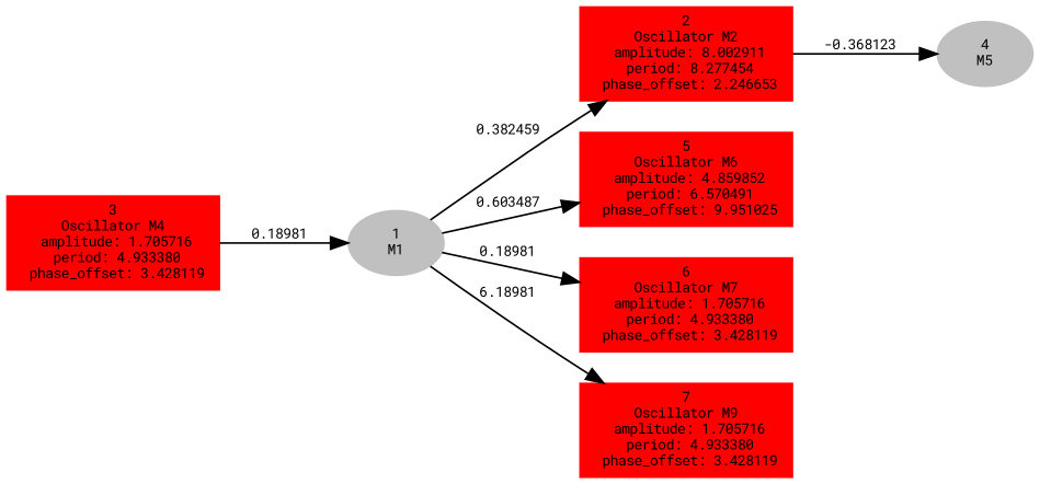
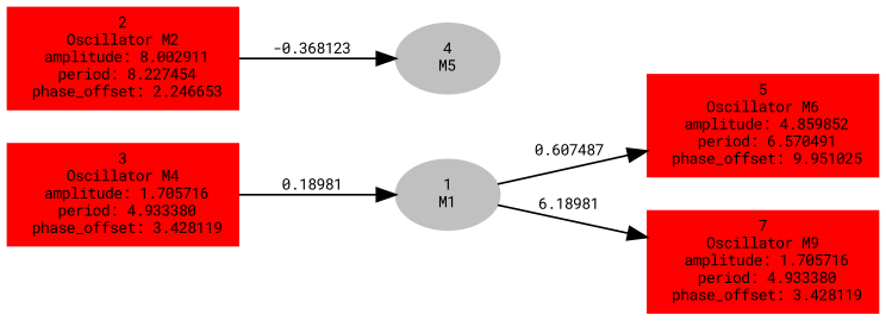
  digraph {
    fontname="Roboto Mono"
    forcelabels=true
    rankdir=LR
    node [color=red fontname="Roboto Mono" fontsize=8 style=filled shape=box]
    edge [fontname="Roboto Mono" fontsize=8]
    n1 [color=grey label=<1<BR/>M1> shape=""]
-   n2 [label=<2<BR />Oscillator M2<BR /> amplitude: 8.002911<BR /> period: 8.277454<BR /> phase_offset: 2.246653>]
+   n2 [label=<2<BR />Oscillator M2<BR /> amplitude: 8.002911<BR /> period: 8.227454<BR /> phase_offset: 2.246653>]
    n3 [label=<5<BR />Oscillator M6<BR /> amplitude: 4.859852<BR /> period: 6.570491<BR /> phase_offset: 9.951025>]
-   n4 [label=<6<BR />Oscillator M7<BR /> amplitude: 1.705716<BR /> period: 4.933380<BR /> phase_offset: 3.428119>]
    n5 [label=<7<BR />Oscillator M9<BR /> amplitude: 1.705716<BR /> period: 4.933380<BR /> phase_offset: 3.428119>]
    n6 [color=grey label=<4<BR/>M5> shape=""]
    n7 [label=<3<BR />Oscillator M4<BR /> amplitude: 1.705716<BR /> period: 4.933380<BR /> phase_offset: 3.428119>]
-   n1 -> n2 [label="0.382459 "]
-   n1 -> n3 [label="0.603487 "]
-   n1 -> n4 [label="0.18981 "]
+   n1 -> n3 [label="0.607487 "]
    n1 -> n5 [label="6.18981 "]
    n2 -> n6 [label="-0.368123 "]
    n7 -> n1 [label="0.18981 "]
  }
